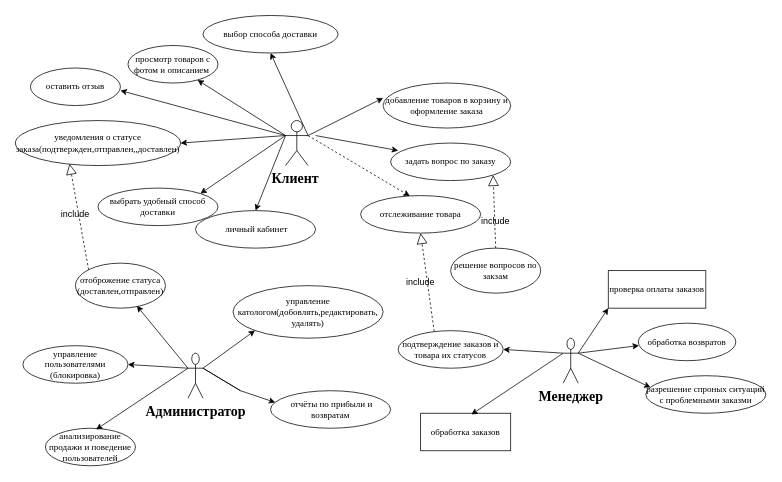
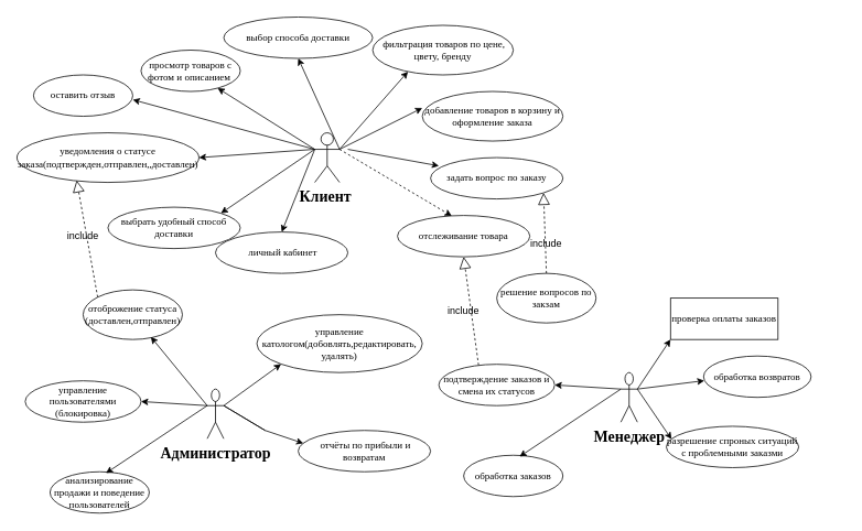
  <mxCell id="0" />
  <mxCell id="1" parent="0" />
  <mxCell id="2" value="&lt;b&gt;&lt;span style=&quot;font-size:14.0pt;font-family:&amp;quot;Times New Roman&amp;quot;,serif;&lt;br/&gt;mso-fareast-font-family:&amp;quot;Times New Roman&amp;quot;;mso-ansi-language:#1000;mso-fareast-language:&lt;br/&gt;#1000;mso-bidi-language:AR-SA&quot;&gt;Клиент&amp;nbsp;&lt;/span&gt;&lt;/b&gt;" style="shape=umlActor;verticalLabelPosition=bottom;verticalAlign=top;html=1;outlineConnect=0;" parent="1" vertex="1"><mxGeometry x="380" y="160" width="30" height="60" as="geometry" /></mxCell>
  <mxCell id="3" value="&lt;font face=&quot;Times New Roman, serif&quot;&gt;выбор способа доставки&lt;/font&gt;" style="ellipse;whiteSpace=wrap;html=1;" parent="1" vertex="1"><mxGeometry x="270" y="20" width="180" height="50" as="geometry" /></mxCell>
  <mxCell id="4" value="" style="endArrow=classic;html=1;rounded=0;entryX=0.5;entryY=1;entryDx=0;entryDy=0;exitX=1;exitY=0.333;exitDx=0;exitDy=0;exitPerimeter=0;" parent="1" target="3" edge="1" source="2"><mxGeometry width="50" height="50" relative="1" as="geometry"><mxPoint x="400" y="140" as="sourcePoint" /><mxPoint x="610" y="150" as="targetPoint" /></mxGeometry></mxCell>
+ <mxCell id="5" value="&lt;span style=&quot;font-family: &amp;quot;Times New Roman&amp;quot;, serif;&quot;&gt;&lt;font style=&quot;font-size: 12px;&quot;&gt;&amp;nbsp;фильтрация товаров по цене,&lt;br&gt;цвету, бренду&lt;/font&gt;&lt;/span&gt;" style="ellipse;whiteSpace=wrap;html=1;" parent="1" vertex="1"><mxGeometry x="450" y="30" width="170" height="60" as="geometry" /></mxCell>
+ <mxCell id="6" value="" style="endArrow=classic;html=1;rounded=0;entryX=0.251;entryY=0.933;entryDx=0;entryDy=0;entryPerimeter=0;exitX=1;exitY=0.333;exitDx=0;exitDy=0;exitPerimeter=0;" parent="1" target="5" edge="1" source="2"><mxGeometry width="50" height="50" relative="1" as="geometry"><mxPoint x="450" y="190" as="sourcePoint" /><mxPoint x="720" y="200" as="targetPoint" /></mxGeometry></mxCell>
  <mxCell id="7" value="&lt;span style=&quot;font-family: &amp;quot;Times New Roman&amp;quot;, serif;&quot;&gt;&lt;font style=&quot;font-size: 12px;&quot;&gt;выбрать удобный способ доставки&lt;/font&gt;&lt;/span&gt;" style="ellipse;whiteSpace=wrap;html=1;" parent="1" vertex="1"><mxGeometry x="130" y="250" width="160" height="50" as="geometry" /></mxCell>
  <mxCell id="8" value="" style="endArrow=classic;html=1;rounded=0;entryX=1;entryY=0;entryDx=0;entryDy=0;" parent="1" target="7" edge="1"><mxGeometry width="50" height="50" relative="1" as="geometry"><mxPoint x="380" y="180" as="sourcePoint" /><mxPoint x="730" y="280" as="targetPoint" /></mxGeometry></mxCell>
  <mxCell id="9" value="&lt;font face=&quot;Times New Roman, serif&quot;&gt;просмотр товаров с фотом и описанием&amp;nbsp;&lt;/font&gt;" style="ellipse;whiteSpace=wrap;html=1;" parent="1" vertex="1"><mxGeometry x="170" y="60" width="120" height="50" as="geometry" /></mxCell>
  <mxCell id="10" value="" style="endArrow=classic;html=1;rounded=0;entryX=0.772;entryY=0.92;entryDx=0;entryDy=0;entryPerimeter=0;exitX=0;exitY=0.333;exitDx=0;exitDy=0;exitPerimeter=0;" parent="1" target="9" edge="1" source="2"><mxGeometry width="50" height="50" relative="1" as="geometry"><mxPoint x="340" y="150" as="sourcePoint" /><mxPoint x="470" y="170" as="targetPoint" /></mxGeometry></mxCell>
  <mxCell id="11" value="&lt;span style=&quot;font-family: &amp;quot;Times New Roman&amp;quot;, serif;&quot;&gt;&lt;font style=&quot;font-size: 12px;&quot;&gt;добавление товаров в корзину и оформление заказа&lt;/font&gt;&lt;/span&gt;" style="ellipse;whiteSpace=wrap;html=1;" parent="1" vertex="1"><mxGeometry x="510" y="110" width="170" height="60" as="geometry" /></mxCell>
  <mxCell id="12" value="&lt;span style=&quot;font-family: &amp;quot;Times New Roman&amp;quot;, serif;&quot;&gt;&lt;font style=&quot;font-size: 12px;&quot;&gt;&amp;nbsp;личный кабинет&lt;/font&gt;&lt;/span&gt;" style="ellipse;whiteSpace=wrap;html=1;" parent="1" vertex="1"><mxGeometry x="260" y="280" width="160" height="50" as="geometry" /></mxCell>
  <mxCell id="13" value="" style="endArrow=classic;html=1;rounded=0;entryX=0.5;entryY=0;entryDx=0;entryDy=0;entryPerimeter=0;" parent="1" target="12" edge="1"><mxGeometry width="50" height="50" relative="1" as="geometry"><mxPoint x="380" y="180" as="sourcePoint" /><mxPoint x="396.4" y="280" as="targetPoint" /></mxGeometry></mxCell>
  <mxCell id="14" value="&lt;b&gt;&lt;span style=&quot;font-size:14.0pt;font-family:&amp;quot;Times New Roman&amp;quot;,serif;&lt;br/&gt;mso-fareast-font-family:&amp;quot;Times New Roman&amp;quot;;mso-ansi-language:#1000;mso-fareast-language:&lt;br/&gt;#1000;mso-bidi-language:AR-SA&quot;&gt;Администратор&lt;/span&gt;&lt;/b&gt;" style="shape=umlActor;verticalLabelPosition=bottom;verticalAlign=top;html=1;outlineConnect=0;" parent="1" vertex="1"><mxGeometry x="250" y="470" width="20" height="60" as="geometry" /></mxCell>
  <mxCell id="15" value="&lt;font face=&quot;Times New Roman, serif&quot;&gt;управление катологом(добовлять,редактировать,&lt;/font&gt;&lt;div&gt;&lt;font face=&quot;Times New Roman, serif&quot;&gt;удалять)&lt;/font&gt;&lt;/div&gt;" style="ellipse;whiteSpace=wrap;html=1;" parent="1" vertex="1"><mxGeometry x="310" y="380" width="200" height="70" as="geometry" /></mxCell>
  <mxCell id="16" value="" style="endArrow=classic;html=1;rounded=0;entryX=0;entryY=1;entryDx=0;entryDy=0;exitX=1;exitY=0.333;exitDx=0;exitDy=0;exitPerimeter=0;" parent="1" target="15" edge="1" source="14"><mxGeometry width="50" height="50" relative="1" as="geometry"><mxPoint x="280" y="460" as="sourcePoint" /><mxPoint x="470" y="460" as="targetPoint" /></mxGeometry></mxCell>
  <mxCell id="17" value="&lt;span style=&quot;font-family: &amp;quot;Times New Roman&amp;quot;, serif;&quot;&gt;&lt;font style=&quot;font-size: 12px;&quot;&gt;анализирование продажи и поведение пользователей&lt;/font&gt;&lt;/span&gt;" style="ellipse;whiteSpace=wrap;html=1;" parent="1" vertex="1"><mxGeometry x="60" y="570" width="120" height="50" as="geometry" /></mxCell>
  <mxCell id="18" value="" style="endArrow=classic;html=1;rounded=0;entryX=0.563;entryY=0.034;entryDx=0;entryDy=0;entryPerimeter=0;" parent="1" target="17" edge="1"><mxGeometry width="50" height="50" relative="1" as="geometry"><mxPoint x="250" y="490" as="sourcePoint" /><mxPoint x="590" y="590" as="targetPoint" /></mxGeometry></mxCell>
  <mxCell id="19" value="&lt;font face=&quot;Times New Roman, serif&quot;&gt;отоброжение статуса&lt;/font&gt;&lt;div&gt;&lt;font face=&quot;Times New Roman, serif&quot;&gt;(доставлен,отправлен)&lt;/font&gt;&lt;/div&gt;" style="ellipse;whiteSpace=wrap;html=1;" parent="1" vertex="1"><mxGeometry x="100" y="350" width="120" height="60" as="geometry" /></mxCell>
  <mxCell id="20" value="" style="endArrow=classic;html=1;rounded=0;entryX=0.682;entryY=0.947;entryDx=0;entryDy=0;entryPerimeter=0;exitX=0;exitY=0.333;exitDx=0;exitDy=0;exitPerimeter=0;" parent="1" target="19" edge="1" source="14"><mxGeometry width="50" height="50" relative="1" as="geometry"><mxPoint x="230" y="460" as="sourcePoint" /><mxPoint x="330" y="480" as="targetPoint" /></mxGeometry></mxCell>
  <mxCell id="21" value="&lt;font face=&quot;Times New Roman, serif&quot;&gt;управление пользователями (блокировка)&lt;/font&gt;" style="ellipse;whiteSpace=wrap;html=1;" parent="1" vertex="1"><mxGeometry x="30" y="460" width="140" height="50" as="geometry" /></mxCell>
  <mxCell id="22" value="" style="endArrow=classic;html=1;rounded=0;entryX=1;entryY=0.5;entryDx=0;entryDy=0;" parent="1" target="21" edge="1"><mxGeometry width="50" height="50" relative="1" as="geometry"><mxPoint x="250" y="490" as="sourcePoint" /><mxPoint x="330" y="570" as="targetPoint" /></mxGeometry></mxCell>
  <mxCell id="23" value="&lt;span style=&quot;font-family: &amp;quot;Times New Roman&amp;quot;, serif;&quot;&gt;&lt;font style=&quot;font-size: 12px;&quot;&gt;&amp;nbsp;отчёты по прибыли и возвратам&lt;/font&gt;&lt;/span&gt;" style="ellipse;whiteSpace=wrap;html=1;" parent="1" vertex="1"><mxGeometry x="360" y="520" width="160" height="50" as="geometry" /></mxCell>
  <mxCell id="24" value="" style="endArrow=classic;html=1;rounded=0;entryX=0.039;entryY=0.312;entryDx=0;entryDy=0;entryPerimeter=0;" parent="1" target="23" edge="1"><mxGeometry width="50" height="50" relative="1" as="geometry"><mxPoint x="320" y="520" as="sourcePoint" /><mxPoint x="370" y="530" as="targetPoint" /><Array as="points"><mxPoint x="270" y="490" /><mxPoint x="320" y="520" /></Array></mxGeometry></mxCell>
  <mxCell id="25" value="&lt;b&gt;&lt;span style=&quot;font-size:14.0pt;font-family:&amp;quot;Times New Roman&amp;quot;,serif;&lt;br/&gt;mso-fareast-font-family:&amp;quot;Times New Roman&amp;quot;;mso-ansi-language:#1000;mso-fareast-language:&lt;br/&gt;#1000;mso-bidi-language:AR-SA&quot;&gt;Менеджер&lt;/span&gt;&lt;/b&gt;" style="shape=umlActor;verticalLabelPosition=bottom;verticalAlign=top;html=1;outlineConnect=0;" parent="1" vertex="1"><mxGeometry x="750" y="450" width="20" height="60" as="geometry" /></mxCell>
  <mxCell id="26" value="&lt;span style=&quot;font-family: &amp;quot;Times New Roman&amp;quot;, serif;&quot;&gt;&lt;font style=&quot;font-size: 12px;&quot;&gt;проверка оплаты заказов&lt;/font&gt;&lt;/span&gt;" style="whiteSpace=wrap;html=1;rounded=0;" parent="1" vertex="1"><mxGeometry x="810" y="360" width="130" height="50" as="geometry" /></mxCell>
  <mxCell id="27" value="" style="endArrow=classic;html=1;rounded=0;entryX=0;entryY=1;entryDx=0;entryDy=0;exitX=1;exitY=0.333;exitDx=0;exitDy=0;exitPerimeter=0;" parent="1" target="26" edge="1" source="25"><mxGeometry width="50" height="50" relative="1" as="geometry"><mxPoint x="780" y="440" as="sourcePoint" /><mxPoint x="970" y="440" as="targetPoint" /></mxGeometry></mxCell>
- <mxCell id="28" value="&lt;font face=&quot;Times New Roman, serif&quot;&gt;обработка заказов&lt;/font&gt;" style="whiteSpace=wrap;html=1;rounded=0;" parent="1" vertex="1"><mxGeometry x="560" y="550" width="120" height="50" as="geometry" /></mxCell>
+ <mxCell id="28" value="&lt;font face=&quot;Times New Roman, serif&quot;&gt;обработка заказов&lt;/font&gt;" style="ellipse;whiteSpace=wrap;html=1;" parent="1" vertex="1"><mxGeometry x="560" y="550" width="120" height="50" as="geometry" /></mxCell>
  <mxCell id="29" value="" style="endArrow=classic;html=1;rounded=0;entryX=0.563;entryY=0.034;entryDx=0;entryDy=0;entryPerimeter=0;" parent="1" target="28" edge="1"><mxGeometry width="50" height="50" relative="1" as="geometry"><mxPoint x="750" y="470" as="sourcePoint" /><mxPoint x="1090" y="570" as="targetPoint" /></mxGeometry></mxCell>
  <mxCell id="30" value="&lt;font face=&quot;Times New Roman, serif&quot;&gt;решение вопросов по закзам&lt;/font&gt;" style="ellipse;whiteSpace=wrap;html=1;" parent="1" vertex="1"><mxGeometry x="600" y="330" width="120" height="60" as="geometry" /></mxCell>
- <mxCell id="31" value="&lt;span style=&quot;font-family: &amp;quot;Times New Roman&amp;quot;, serif;&quot;&gt;&lt;font style=&quot;font-size: 12px;&quot;&gt;подтверждение заказов и товара их статусов&lt;/font&gt;&lt;/span&gt;" style="ellipse;whiteSpace=wrap;html=1;" parent="1" vertex="1"><mxGeometry x="530" y="440" width="140" height="50" as="geometry" /></mxCell>
+ <mxCell id="31" value="&lt;span style=&quot;font-family: &amp;quot;Times New Roman&amp;quot;, serif;&quot;&gt;&lt;font style=&quot;font-size: 12px;&quot;&gt;подтверждение заказов и смена их статусов&lt;/font&gt;&lt;/span&gt;" style="ellipse;whiteSpace=wrap;html=1;" parent="1" vertex="1"><mxGeometry x="530" y="440" width="140" height="50" as="geometry" /></mxCell>
  <mxCell id="32" value="" style="endArrow=classic;html=1;rounded=0;entryX=1;entryY=0.5;entryDx=0;entryDy=0;exitX=0;exitY=0.333;exitDx=0;exitDy=0;exitPerimeter=0;" parent="1" target="31" edge="1" source="25"><mxGeometry width="50" height="50" relative="1" as="geometry"><mxPoint x="730" y="470" as="sourcePoint" /><mxPoint x="830" y="550" as="targetPoint" /></mxGeometry></mxCell>
- <mxCell id="33" value="&lt;font face=&quot;Times New Roman, serif&quot;&gt;разрешение спроных ситуаций с проблемными заказми&lt;/font&gt;" style="ellipse;whiteSpace=wrap;html=1;" parent="1" vertex="1"><mxGeometry x="860" y="500" width="160" height="50" as="geometry" /></mxCell>
+ <mxCell id="33" value="&lt;font face=&quot;Times New Roman, serif&quot;&gt;разрешение спроных ситуаций с проблемными заказми&lt;/font&gt;" style="ellipse;whiteSpace=wrap;html=1;" parent="1" vertex="1"><mxGeometry x="805" y="515" width="160" height="50" as="geometry" /></mxCell>
  <mxCell id="34" value="" style="endArrow=classic;html=1;rounded=0;entryX=0.039;entryY=0.312;entryDx=0;entryDy=0;entryPerimeter=0;" parent="1" target="33" edge="1"><mxGeometry width="50" height="50" relative="1" as="geometry"><mxPoint x="770" y="470" as="sourcePoint" /><mxPoint x="870" y="510" as="targetPoint" /></mxGeometry></mxCell>
  <mxCell id="35" value="&lt;span style=&quot;font-family: &amp;quot;Times New Roman&amp;quot;, serif;&quot;&gt;&lt;font style=&quot;font-size: 12px;&quot;&gt;обработка возвратов&lt;/font&gt;&lt;/span&gt;" style="ellipse;whiteSpace=wrap;html=1;" parent="1" vertex="1"><mxGeometry x="850" y="430" width="130" height="50" as="geometry" /></mxCell>
  <mxCell id="36" value="" style="endArrow=classic;html=1;rounded=0;entryX=0.007;entryY=0.596;entryDx=0;entryDy=0;entryPerimeter=0;exitX=1;exitY=0.333;exitDx=0;exitDy=0;exitPerimeter=0;" parent="1" target="35" edge="1" source="25"><mxGeometry width="50" height="50" relative="1" as="geometry"><mxPoint x="790" y="470" as="sourcePoint" /><mxPoint x="860" y="440" as="targetPoint" /></mxGeometry></mxCell>
  <mxCell id="37" value="" style="endArrow=classic;html=1;rounded=0;entryX=0;entryY=0.333;entryDx=0;entryDy=0;entryPerimeter=0;" edge="1" parent="1" target="11"><mxGeometry width="50" height="50" relative="1" as="geometry"><mxPoint x="410" y="180" as="sourcePoint" /><mxPoint x="510" y="168" as="targetPoint" /></mxGeometry></mxCell>
  <mxCell id="38" value="&lt;font face=&quot;Times New Roman, serif&quot;&gt;уведомления о статусе заказа(подтвержден,отправлен,,доставлен)&lt;/font&gt;" style="ellipse;whiteSpace=wrap;html=1;" vertex="1" parent="1"><mxGeometry x="20" y="160" width="220" height="60" as="geometry" /></mxCell>
  <mxCell id="39" value="" style="endArrow=classic;html=1;rounded=0;entryX=1;entryY=0.5;entryDx=0;entryDy=0;exitX=0;exitY=0.333;exitDx=0;exitDy=0;exitPerimeter=0;" edge="1" parent="1" source="2" target="38"><mxGeometry width="50" height="50" relative="1" as="geometry"><mxPoint x="390" y="190" as="sourcePoint" /><mxPoint x="273" y="116" as="targetPoint" /><Array as="points" /></mxGeometry></mxCell>
  <mxCell id="40" value="&lt;font face=&quot;Times New Roman, serif&quot;&gt;отслеживание товара&lt;/font&gt;" style="ellipse;whiteSpace=wrap;html=1;" vertex="1" parent="1"><mxGeometry x="480" y="260" width="160" height="50" as="geometry" /></mxCell>
  <mxCell id="41" value="" style="endArrow=classic;html=1;rounded=0;entryX=0.41;entryY=0.012;entryDx=0;entryDy=0;entryPerimeter=0;exitX=1;exitY=0.333;exitDx=0;exitDy=0;exitPerimeter=0;dashed=1;" edge="1" parent="1" source="2" target="40"><mxGeometry width="50" height="50" relative="1" as="geometry"><mxPoint x="487" y="260" as="sourcePoint" /><mxPoint x="370" y="186" as="targetPoint" /></mxGeometry></mxCell>
  <mxCell id="42" value="&lt;font face=&quot;Times New Roman, serif&quot;&gt;оставить отзыв&lt;/font&gt;" style="ellipse;whiteSpace=wrap;html=1;" vertex="1" parent="1"><mxGeometry x="40" y="90" width="120" height="50" as="geometry" /></mxCell>
  <mxCell id="43" value="" style="endArrow=classic;html=1;rounded=0;" edge="1" parent="1"><mxGeometry width="50" height="50" relative="1" as="geometry"><mxPoint x="380" y="180" as="sourcePoint" /><mxPoint x="160" y="120" as="targetPoint" /></mxGeometry></mxCell>
  <mxCell id="44" value="" style="endArrow=block;dashed=1;endFill=0;endSize=12;html=1;rounded=0;entryX=0.328;entryY=0.959;entryDx=0;entryDy=0;entryPerimeter=0;exitX=0;exitY=0;exitDx=0;exitDy=0;" edge="1" parent="1" source="19" target="38"><mxGeometry width="160" relative="1" as="geometry"><mxPoint x="80" y="413.18" as="sourcePoint" /><mxPoint x="77.42" y="180" as="targetPoint" /></mxGeometry></mxCell>
  <mxCell id="45" value="" style="endArrow=block;dashed=1;endFill=0;endSize=12;html=1;rounded=0;entryX=0.5;entryY=1;entryDx=0;entryDy=0;exitX=0;exitY=0;exitDx=0;exitDy=0;" edge="1" parent="1" target="40"><mxGeometry width="160" relative="1" as="geometry"><mxPoint x="578" y="441" as="sourcePoint" /><mxPoint x="552" y="300" as="targetPoint" /></mxGeometry></mxCell>
  <mxCell id="46" value="include" style="text;html=1;align=center;verticalAlign=middle;whiteSpace=wrap;rounded=0;rotation=0;" vertex="1" parent="1"><mxGeometry x="70" y="270" width="60" height="30" as="geometry" /></mxCell>
  <mxCell id="47" value="include" style="text;html=1;align=center;verticalAlign=middle;whiteSpace=wrap;rounded=0;rotation=0;" vertex="1" parent="1"><mxGeometry x="530" y="360" width="60" height="30" as="geometry" /></mxCell>
  <mxCell id="48" value="&lt;font face=&quot;Times New Roman, serif&quot;&gt;задать вопрос по заказу&lt;/font&gt;" style="ellipse;whiteSpace=wrap;html=1;" vertex="1" parent="1"><mxGeometry x="520" y="190" width="160" height="50" as="geometry" /></mxCell>
  <mxCell id="49" value="" style="endArrow=classic;html=1;rounded=0;entryX=0.063;entryY=0.2;entryDx=0;entryDy=0;entryPerimeter=0;" edge="1" parent="1" target="48"><mxGeometry width="50" height="50" relative="1" as="geometry"><mxPoint x="420" y="180" as="sourcePoint" /><mxPoint x="570" y="180" as="targetPoint" /></mxGeometry></mxCell>
  <mxCell id="50" value="" style="endArrow=block;dashed=1;endFill=0;endSize=12;html=1;rounded=0;exitX=0.5;exitY=0;exitDx=0;exitDy=0;entryX=1;entryY=1;entryDx=0;entryDy=0;" edge="1" parent="1" source="30" target="48"><mxGeometry width="160" relative="1" as="geometry"><mxPoint x="670" y="360" as="sourcePoint" /><mxPoint x="652" y="240" as="targetPoint" /></mxGeometry></mxCell>
  <mxCell id="51" value="include" style="text;html=1;align=center;verticalAlign=middle;whiteSpace=wrap;rounded=0;rotation=0;" vertex="1" parent="1"><mxGeometry x="630" y="280" width="60" height="30" as="geometry" /></mxCell>
